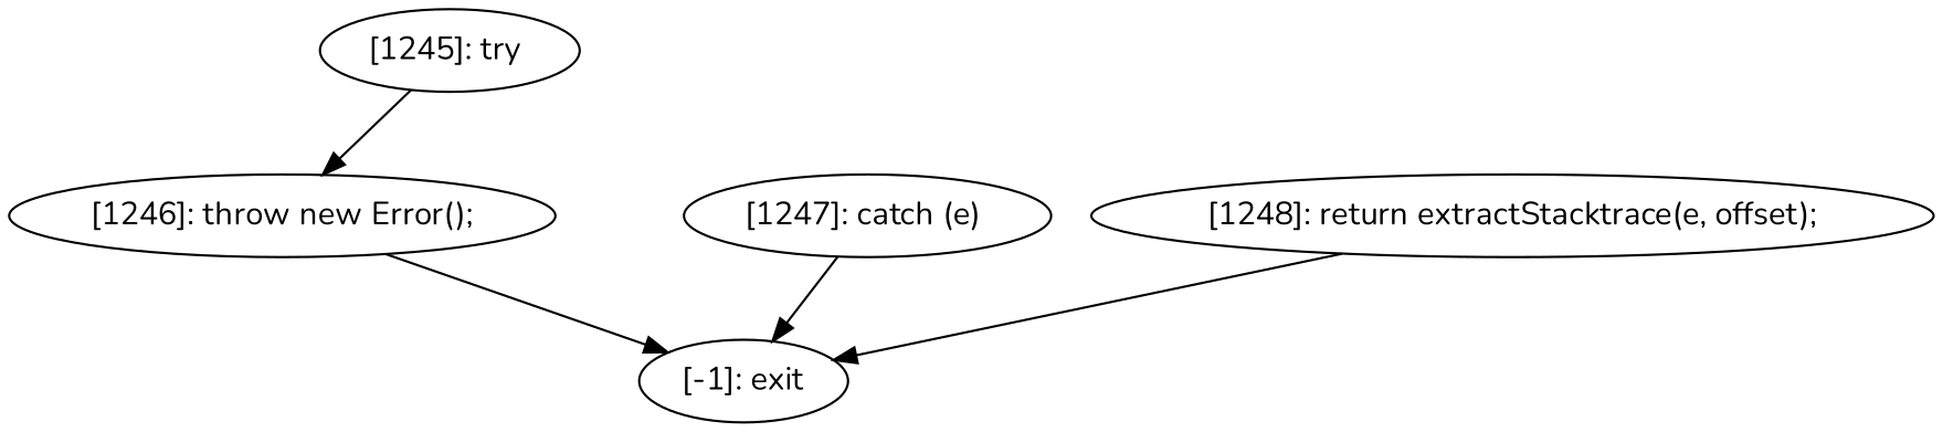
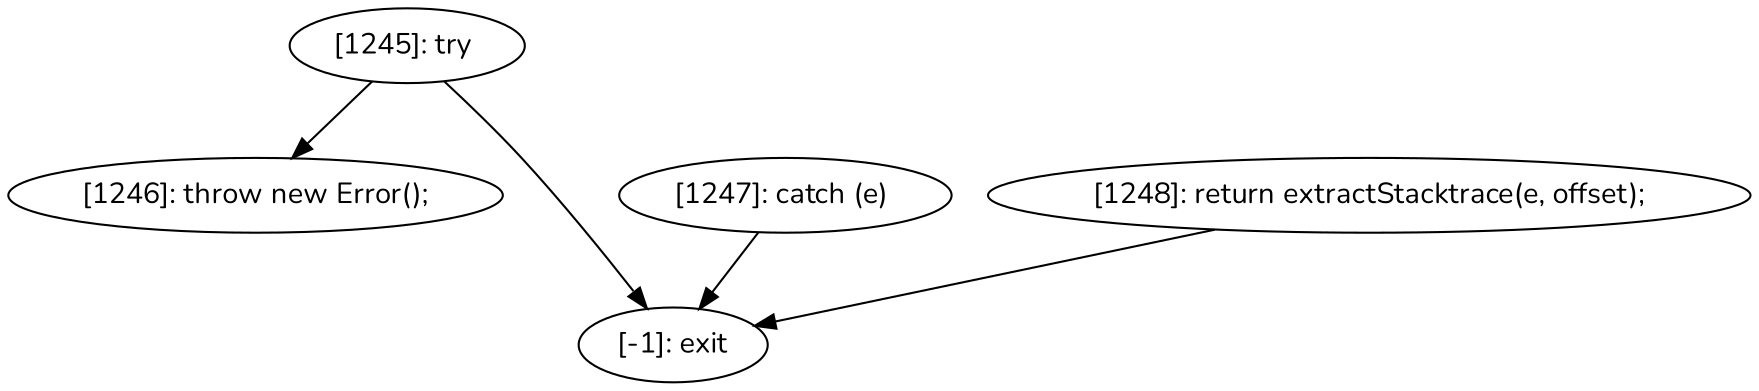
  digraph {
    fontname=Nunito
    node [fontname=Nunito]
    edge [fontname=Nunito]
    n1 [label="[1245]: try "]
    n2 [label="[1246]: throw new Error();\n"]
    n3 [label="[-1]: exit"]
    n4 [label="[1247]: catch (e) "]
    n5 [label="[1248]: return extractStacktrace(e, offset);\n"]
    n1 -> n2
-   n2 -> n3
+   n1 -> n3
    n4 -> n3
    n5 -> n3
  }
